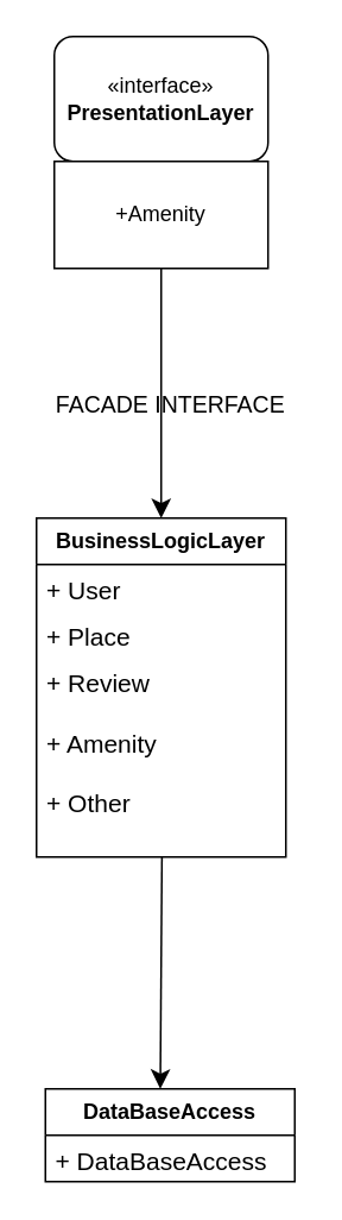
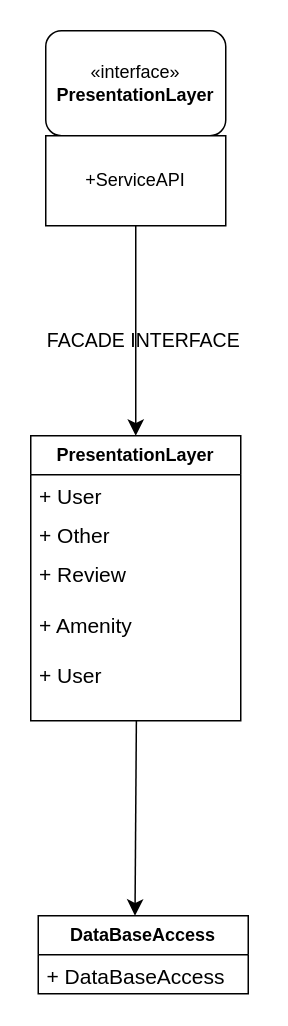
  <mxCell id="0" />
  <mxCell id="1" parent="0" />
  <mxCell id="2" value="" style="edgeStyle=none;curved=1;rounded=0;orthogonalLoop=1;jettySize=auto;html=1;fontSize=12;startSize=8;endSize=8;" edge="1" parent="1"><mxGeometry relative="1" as="geometry"><mxPoint x="90" y="150" as="sourcePoint" /><mxPoint x="90" y="290" as="targetPoint" /></mxGeometry></mxCell>
  <mxCell id="3" value="&lt;font style=&quot;font-size: 13px;&quot;&gt;FACADE INTERFACE&lt;/font&gt;" style="text;html=1;align=center;verticalAlign=middle;resizable=0;points=[];autosize=1;strokeColor=none;fillColor=none;fontSize=16;rotation=0;" vertex="1" parent="1"><mxGeometry x="20" y="210" width="150" height="30" as="geometry" /></mxCell>
  <mxCell id="4" value="«interface»&lt;br&gt;&lt;b&gt;PresentationLayer&lt;/b&gt;" style="html=1;whiteSpace=wrap;rounded=1;" vertex="1" parent="1"><mxGeometry x="30" y="20" width="120" height="70" as="geometry" /></mxCell>
- <mxCell id="5" value="+Amenity" style="html=1;whiteSpace=wrap;" vertex="1" parent="1"><mxGeometry x="30" y="90" width="120" height="60" as="geometry" /></mxCell>
- <mxCell id="6" value="&lt;b&gt;BusinessLogicLayer&lt;/b&gt;" style="swimlane;fontStyle=0;childLayout=stackLayout;horizontal=1;startSize=26;fillColor=default;horizontalStack=0;resizeParent=1;resizeParentMax=0;resizeLast=0;collapsible=1;marginBottom=0;whiteSpace=wrap;html=1;" vertex="1" parent="1"><mxGeometry x="20" y="290" width="140" height="190" as="geometry" /></mxCell>
+ <mxCell id="5" value="+ServiceAPI" style="html=1;whiteSpace=wrap;" vertex="1" parent="1"><mxGeometry x="30" y="90" width="120" height="60" as="geometry" /></mxCell>
+ <mxCell id="6" value="&lt;b&gt;PresentationLayer&lt;/b&gt;" style="swimlane;fontStyle=0;childLayout=stackLayout;horizontal=1;startSize=26;fillColor=default;horizontalStack=0;resizeParent=1;resizeParentMax=0;resizeLast=0;collapsible=1;marginBottom=0;whiteSpace=wrap;html=1;" vertex="1" parent="1"><mxGeometry x="20" y="290" width="140" height="190" as="geometry" /></mxCell>
  <mxCell id="7" value="+ User" style="text;strokeColor=none;fillColor=none;align=left;verticalAlign=top;spacingLeft=4;spacingRight=4;overflow=hidden;rotatable=0;points=[[0,0.5],[1,0.5]];portConstraint=eastwest;whiteSpace=wrap;html=1;labelBackgroundColor=default;fontSize=14;" vertex="1" parent="6"><mxGeometry y="26" width="140" height="26" as="geometry" /></mxCell>
- <mxCell id="8" value="+ Place" style="text;strokeColor=none;fillColor=none;align=left;verticalAlign=top;spacingLeft=4;spacingRight=4;overflow=hidden;rotatable=0;points=[[0,0.5],[1,0.5]];portConstraint=eastwest;whiteSpace=wrap;html=1;labelBackgroundColor=default;fontSize=14;" vertex="1" parent="6"><mxGeometry y="52" width="140" height="26" as="geometry" /></mxCell>
- <mxCell id="9" value="&lt;font style=&quot;font-size: 14px;&quot;&gt;+ Review&lt;/font&gt;&lt;div style=&quot;font-size: 14px;&quot;&gt;&lt;br style=&quot;font-size: 14px;&quot;&gt;&lt;/div&gt;&lt;div style=&quot;font-size: 14px;&quot;&gt;+ Amenity&lt;/div&gt;&lt;div style=&quot;font-size: 14px;&quot;&gt;&lt;br style=&quot;font-size: 14px;&quot;&gt;&lt;/div&gt;&lt;div style=&quot;font-size: 14px;&quot;&gt;+ Other&lt;/div&gt;" style="text;strokeColor=none;fillColor=none;align=left;verticalAlign=top;spacingLeft=4;spacingRight=4;overflow=hidden;rotatable=0;points=[[0,0.5],[1,0.5]];portConstraint=eastwest;whiteSpace=wrap;html=1;labelBackgroundColor=default;fontSize=14;" vertex="1" parent="6"><mxGeometry y="78" width="140" height="112" as="geometry" /></mxCell>
+ <mxCell id="8" value="+ Other" style="text;strokeColor=none;fillColor=none;align=left;verticalAlign=top;spacingLeft=4;spacingRight=4;overflow=hidden;rotatable=0;points=[[0,0.5],[1,0.5]];portConstraint=eastwest;whiteSpace=wrap;html=1;labelBackgroundColor=default;fontSize=14;" vertex="1" parent="6"><mxGeometry y="52" width="140" height="26" as="geometry" /></mxCell>
+ <mxCell id="9" value="&lt;font style=&quot;font-size: 14px;&quot;&gt;+ Review&lt;/font&gt;&lt;div style=&quot;font-size: 14px;&quot;&gt;&lt;br style=&quot;font-size: 14px;&quot;&gt;&lt;/div&gt;&lt;div style=&quot;font-size: 14px;&quot;&gt;+ Amenity&lt;/div&gt;&lt;div style=&quot;font-size: 14px;&quot;&gt;&lt;br style=&quot;font-size: 14px;&quot;&gt;&lt;/div&gt;&lt;div style=&quot;font-size: 14px;&quot;&gt;+ User&lt;/div&gt;" style="text;strokeColor=none;fillColor=none;align=left;verticalAlign=top;spacingLeft=4;spacingRight=4;overflow=hidden;rotatable=0;points=[[0,0.5],[1,0.5]];portConstraint=eastwest;whiteSpace=wrap;html=1;labelBackgroundColor=default;fontSize=14;" vertex="1" parent="6"><mxGeometry y="78" width="140" height="112" as="geometry" /></mxCell>
  <mxCell id="10" value="" style="endArrow=classic;html=1;rounded=0;fontSize=12;startSize=8;endSize=8;curved=1;exitX=0.503;exitY=0.995;exitDx=0;exitDy=0;exitPerimeter=0;" edge="1" parent="1" source="9"><mxGeometry width="50" height="50" relative="1" as="geometry"><mxPoint x="89.5" y="490" as="sourcePoint" /><mxPoint x="89.5" y="610" as="targetPoint" /></mxGeometry></mxCell>
  <mxCell id="11" value="&lt;b&gt;DataBaseAccess&lt;/b&gt;" style="swimlane;fontStyle=0;childLayout=stackLayout;horizontal=1;startSize=26;fillColor=none;horizontalStack=0;resizeParent=1;resizeParentMax=0;resizeLast=0;collapsible=1;marginBottom=0;whiteSpace=wrap;html=1;" vertex="1" parent="1"><mxGeometry x="25" y="610" width="140" height="52" as="geometry" /></mxCell>
  <mxCell id="12" value="&lt;font style=&quot;font-size: 14px;&quot;&gt;+ DataBaseAccess&lt;/font&gt;" style="text;strokeColor=none;fillColor=none;align=left;verticalAlign=top;spacingLeft=4;spacingRight=4;overflow=hidden;rotatable=0;points=[[0,0.5],[1,0.5]];portConstraint=eastwest;whiteSpace=wrap;html=1;" vertex="1" parent="11"><mxGeometry y="26" width="140" height="26" as="geometry" /></mxCell>
